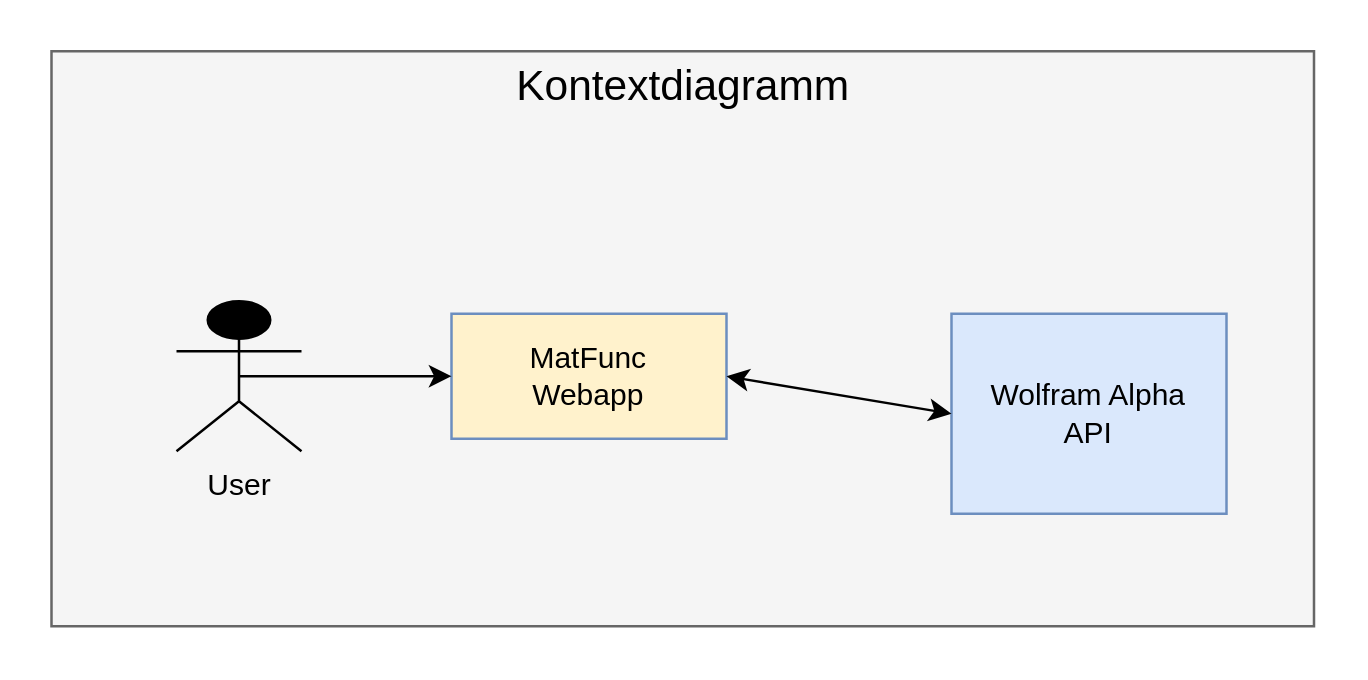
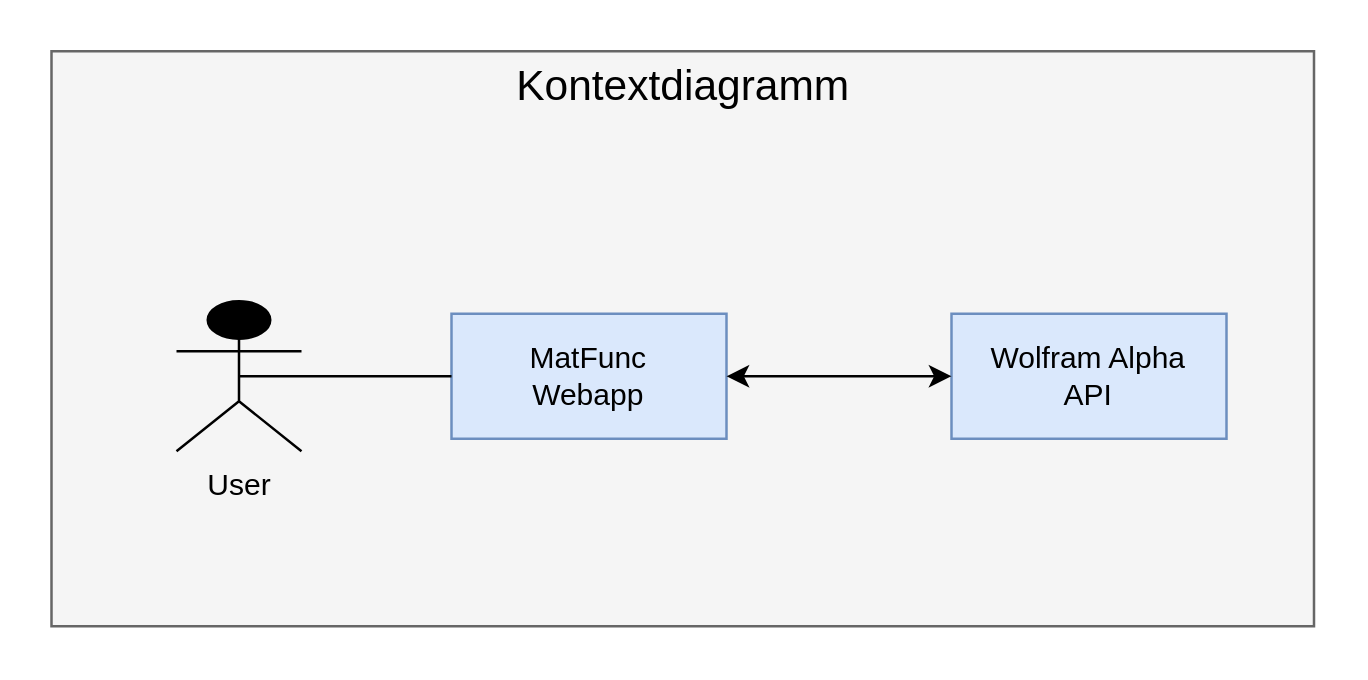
  <mxCell id="0" />
  <mxCell id="1" parent="0" />
  <mxCell id="2" value="" style="rounded=0;whiteSpace=wrap;html=1;fillColor=#f5f5f5;fontColor=#333333;strokeColor=#666666;" vertex="1" parent="1"><mxGeometry x="20" y="20" width="505" height="230" as="geometry" /></mxCell>
  <mxCell id="3" value="User" style="shape=umlActor;verticalLabelPosition=bottom;verticalAlign=top;html=1;outlineConnect=0;fillColor=#000000;strokeColor=#000000;fontColor=#000000;" vertex="1" parent="1"><mxGeometry x="70" y="120" width="50" height="60" as="geometry" /></mxCell>
- <mxCell id="4" value="MatFunc&lt;br&gt;Webapp" style="html=1;whiteSpace=wrap;fillColor=#fff2cc;strokeColor=#6c8ebf;fontColor=#000000;" vertex="1" parent="1"><mxGeometry x="180" y="125" width="110" height="50" as="geometry" /></mxCell>
- <mxCell id="5" value="Wolfram Alpha&lt;br&gt;API" style="html=1;whiteSpace=wrap;fillColor=#dae8fc;strokeColor=#6c8ebf;fontColor=#000000;" vertex="1" parent="1"><mxGeometry x="380" y="125" width="110" height="80" as="geometry" /></mxCell>
+ <mxCell id="4" value="MatFunc&lt;br&gt;Webapp" style="html=1;whiteSpace=wrap;fillColor=#dae8fc;strokeColor=#6c8ebf;fontColor=#000000;" vertex="1" parent="1"><mxGeometry x="180" y="125" width="110" height="50" as="geometry" /></mxCell>
+ <mxCell id="5" value="Wolfram Alpha&lt;br&gt;API" style="html=1;whiteSpace=wrap;fillColor=#dae8fc;strokeColor=#6c8ebf;fontColor=#000000;" vertex="1" parent="1"><mxGeometry x="380" y="125" width="110" height="50" as="geometry" /></mxCell>
  <mxCell id="6" value="" style="endArrow=classic;startArrow=classic;html=1;rounded=0;entryX=0;entryY=0.5;entryDx=0;entryDy=0;exitX=1;exitY=0.5;exitDx=0;exitDy=0;strokeColor=#000000;" edge="1" parent="1" source="4" target="5"><mxGeometry width="50" height="50" relative="1" as="geometry"><mxPoint x="270" y="260" as="sourcePoint" /><mxPoint x="320" y="210" as="targetPoint" /></mxGeometry></mxCell>
- <mxCell id="7" value="" style="endArrow=classic;html=1;rounded=0;entryX=0;entryY=0.5;entryDx=0;entryDy=0;exitX=0.5;exitY=0.5;exitDx=0;exitDy=0;exitPerimeter=0;strokeColor=#000000;" edge="1" parent="1" source="3" target="4"><mxGeometry width="50" height="50" relative="1" as="geometry"><mxPoint x="140" y="260" as="sourcePoint" /><mxPoint x="190" y="210" as="targetPoint" /></mxGeometry></mxCell>
+ <mxCell id="7" value="" style="endArrow=none;html=1;rounded=0;entryX=0;entryY=0.5;entryDx=0;entryDy=0;exitX=0.5;exitY=0.5;exitDx=0;exitDy=0;exitPerimeter=0;strokeColor=#000000;" edge="1" parent="1" source="3" target="4"><mxGeometry width="50" height="50" relative="1" as="geometry"><mxPoint x="140" y="260" as="sourcePoint" /><mxPoint x="190" y="210" as="targetPoint" /></mxGeometry></mxCell>
  <mxCell id="8" value="Kontextdiagramm" style="text;strokeColor=none;align=center;fillColor=none;html=1;verticalAlign=middle;whiteSpace=wrap;rounded=0;fontColor=#000000;fontSize=17;" vertex="1" parent="1"><mxGeometry x="182.5" y="20" width="180" height="30" as="geometry" /></mxCell>
